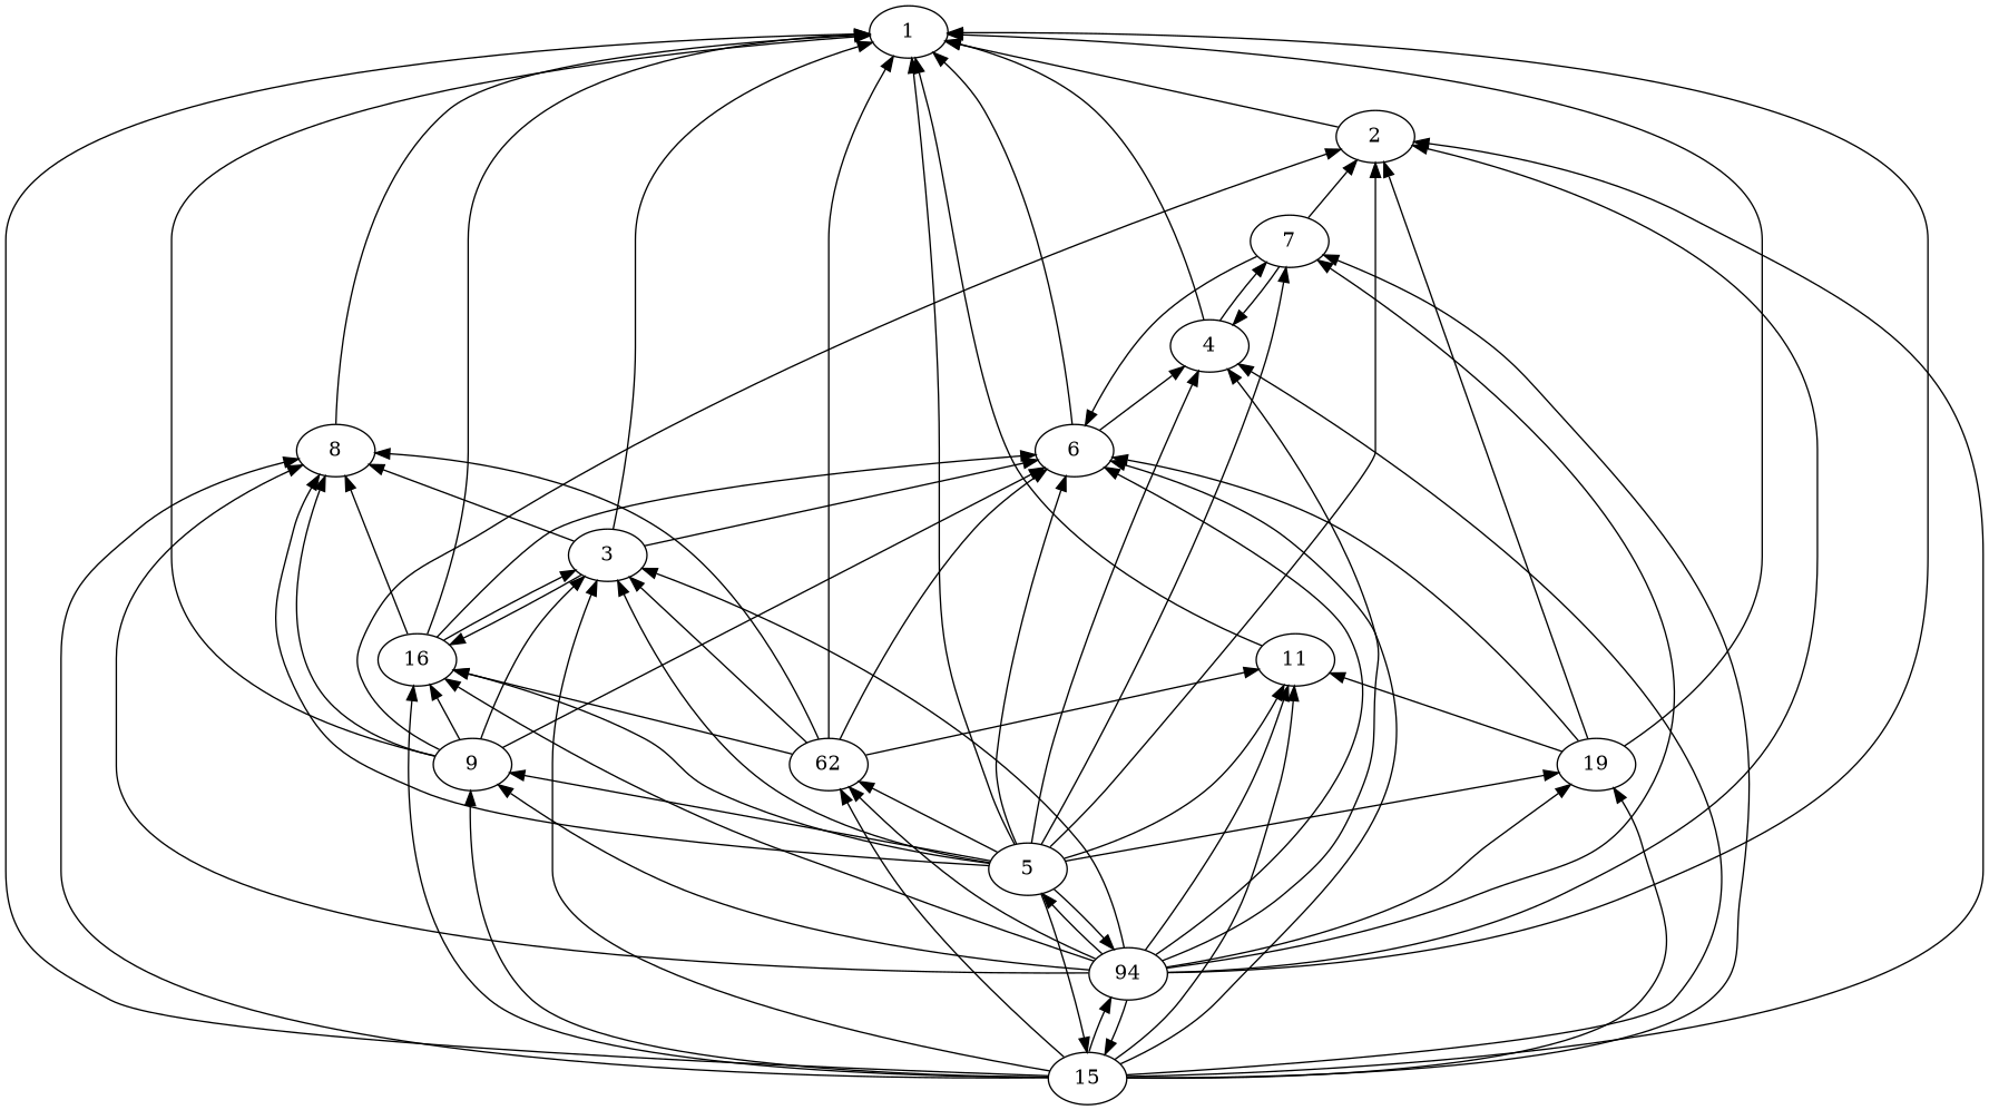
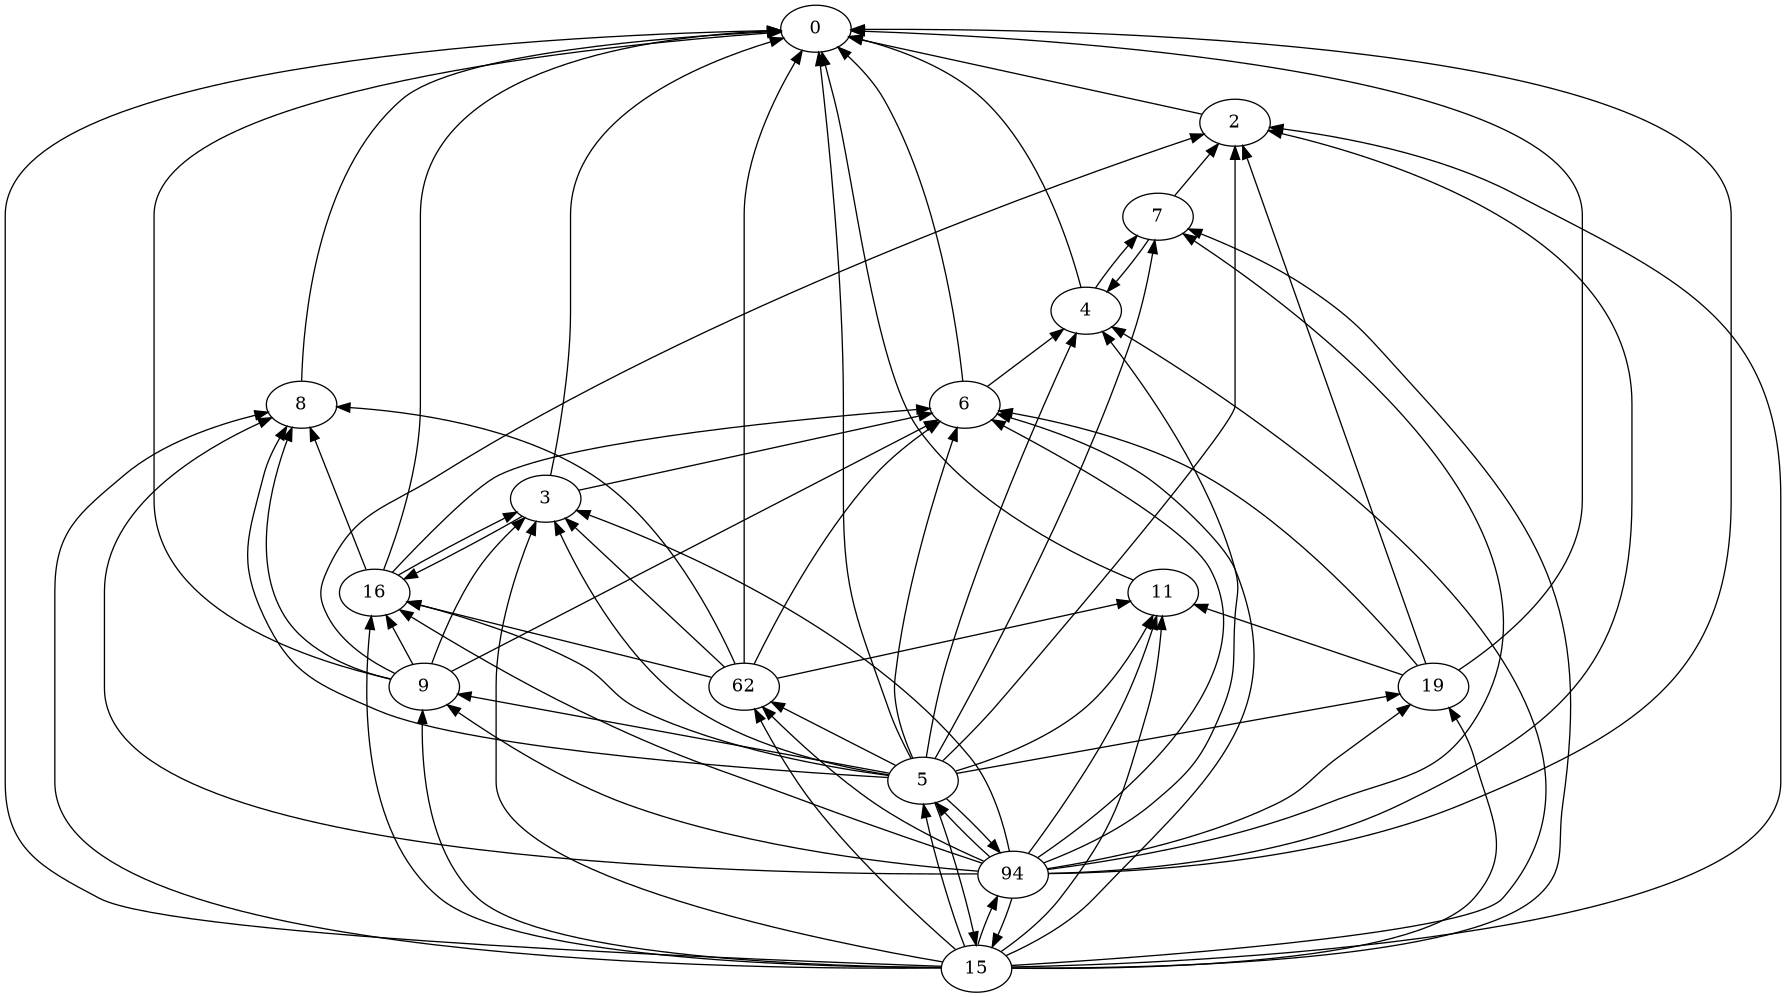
  strict digraph {
    edge [dir=back]
-   n1 [height=0.5 label=1 width=0.75]
+   n1 [height=0.5 label=0 width=0.75]
    n2 [height=0.5 label=2 width=0.75]
    n3 [height=0.5 label=3 width=0.75]
    n4 [height=0.5 label=4 width=0.75]
    n5 [height=0.5 label=5 width=0.75]
    n6 [height=0.5 label=6 width=0.75]
    n7 [height=0.5 label=8 width=0.75]
    n8 [height=0.5 label=9 width=0.75]
    n9 [height=0.5 label=16 width=0.75]
    n10 [height=0.5 label=11 width=0.75]
    n11 [height=0.5 label=62 width=0.75]
    n12 [height=0.5 label=19 width=0.75]
    n13 [height=0.5 label=94 width=0.75]
    n14 [height=0.5 label=15 width=0.75]
    n15 [height=0.5 label=7 width=0.75]
    n1 -> n2
    n1 -> n3
    n1 -> n4
    n1 -> n5
    n1 -> n6
    n1 -> n7
    n1 -> n8
    n1 -> n9
    n1 -> n10
    n1 -> n11
    n1 -> n12
    n1 -> n13
    n1 -> n14
    n2 -> n5
    n2 -> n8
    n2 -> n12
    n2 -> n13
    n2 -> n14
    n2 -> n15
    n3 -> n5
    n3 -> n8
    n3 -> n9
    n3 -> n11
    n3 -> n13
    n3 -> n14
    n4 -> n5
    n4 -> n6
    n4 -> n13
    n4 -> n14
    n4 -> n15
    n5 -> n13
+   n5 -> n14
    n6 -> n3
    n6 -> n5
    n6 -> n8
    n6 -> n9
    n6 -> n11
    n6 -> n12
    n6 -> n13
    n6 -> n14
-   n6 -> n15
-   n7 -> n3
    n7 -> n5
    n7 -> n8
    n7 -> n9
    n7 -> n11
    n7 -> n13
    n7 -> n14
    n8 -> n5
    n8 -> n13
    n8 -> n14
    n9 -> n3
    n9 -> n5
    n9 -> n8
    n9 -> n11
    n9 -> n13
    n9 -> n14
    n10 -> n5
    n10 -> n11
    n10 -> n12
    n10 -> n13
    n10 -> n14
    n11 -> n5
    n11 -> n13
    n11 -> n14
    n12 -> n5
    n12 -> n13
    n12 -> n14
    n13 -> n5
    n13 -> n14
    n14 -> n5
    n14 -> n13
    n15 -> n4
    n15 -> n5
    n15 -> n13
    n15 -> n14
  }
